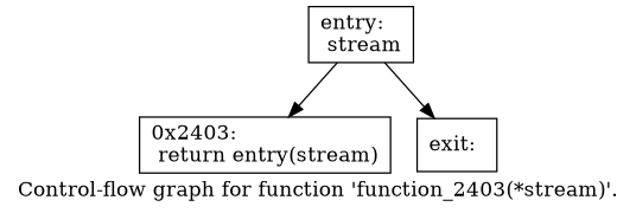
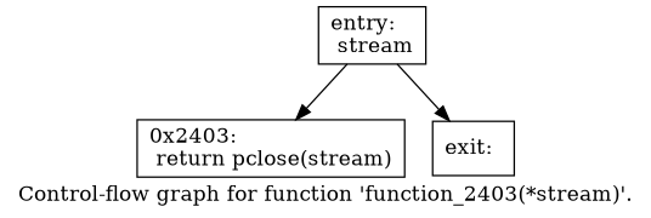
  digraph {
    label="Control-flow graph for function 'function_2403(*stream)'."
    node [shape=record]
    n1 [label="{entry:\l  stream\l}"]
-   n2 [label="{0x2403:\l  return entry(stream)\l}"]
+   n2 [label="{0x2403:\l  return pclose(stream)\l}"]
    n3 [label="{exit:\l}"]
    n1 -> n2
    n1 -> n3
  }
